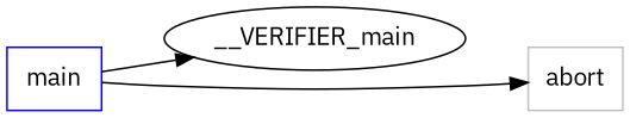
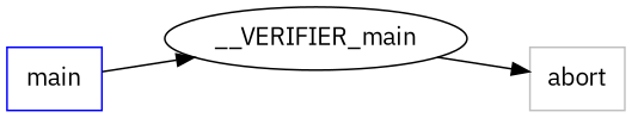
  digraph {
    fontname="IBM Plex Sans"
    rankdir=LR
    node [fontname="IBM Plex Sans" shape=box]
    edge [fontname="IBM Plex Sans"]
    main [color=blue]
    n2 [label=__VERIFIER_main shape=""]
    n3 [color=grey label=abort]
    main -> n2
-   main -> n3
+   n2 -> n3
  }
